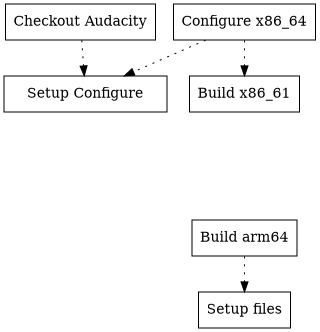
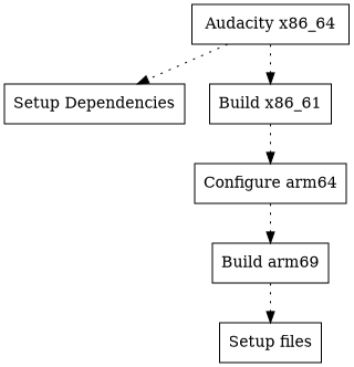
  digraph {
    node [shape=rect]
    edge [style=dotted]
-   "Checkout Audacity"
-   "Setup Dependencies" [label="Setup Configure"]
-   "Configure x86_64"
+   "Setup Dependencies"
+   "Configure x86_64" [label="Audacity x86_64"]
    n4 [label="Build x86_61"]
-   "Build arm64"
+   "Configure arm64"
+   "Build arm64" [label="Build arm69"]
    n7 [label="Setup files"]
-   "Checkout Audacity" -> "Setup Dependencies"
    "Configure x86_64" -> "Setup Dependencies"
    "Configure x86_64" -> n4
+   n4 -> "Configure arm64"
+   "Configure arm64" -> "Build arm64"
    "Build arm64" -> n7
  }
